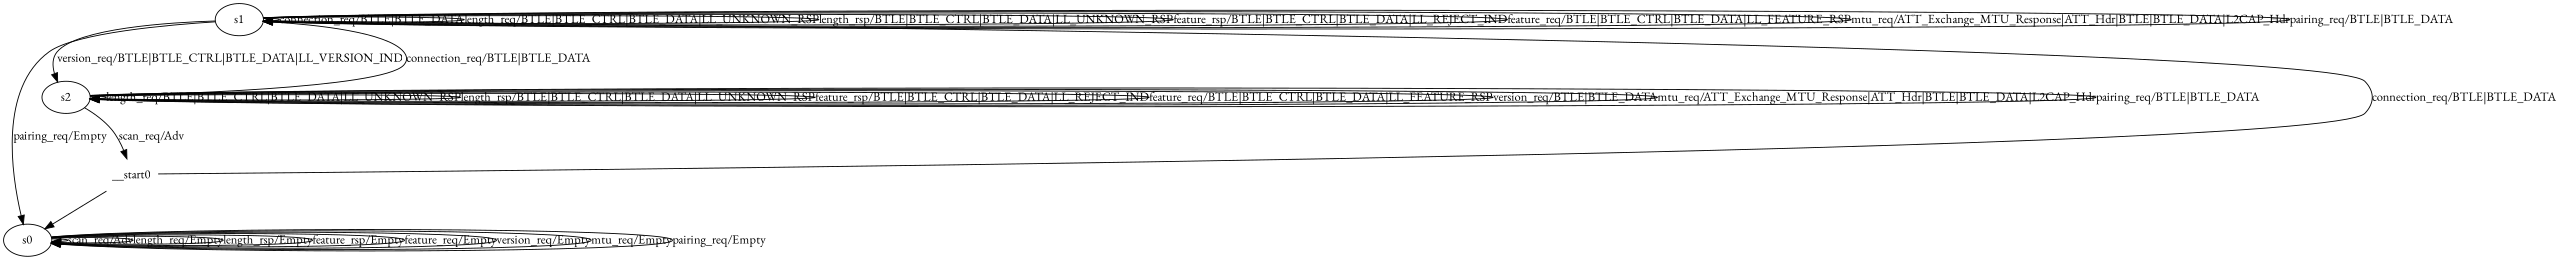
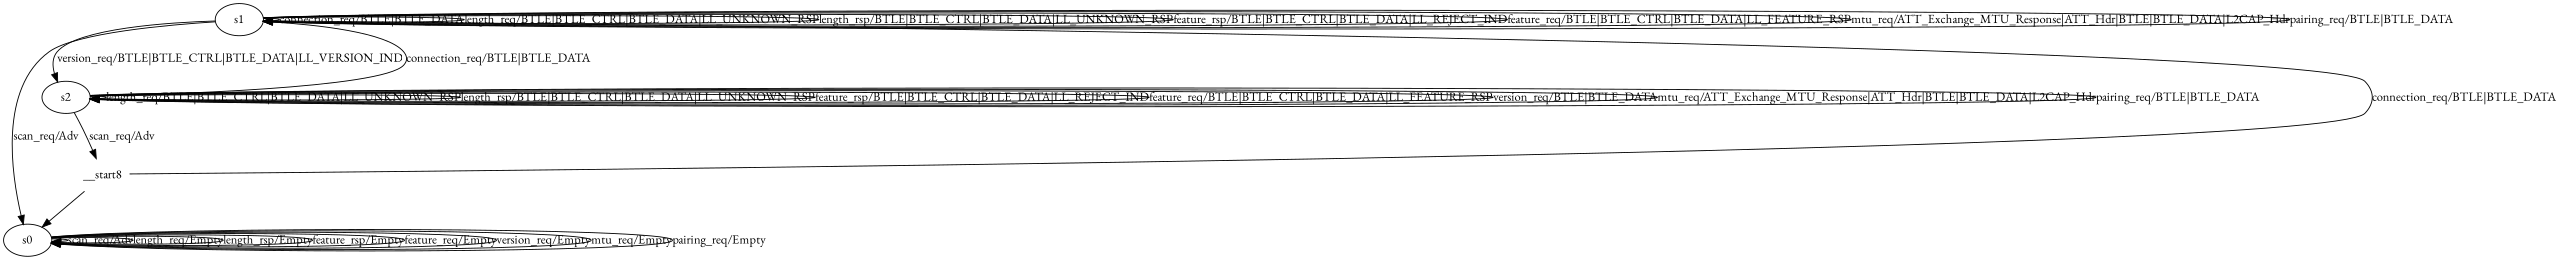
  digraph {
    fontname="EB Garamond"
    node [fontname="EB Garamond"]
    edge [fontname="EB Garamond"]
    n1 [label=s0]
    n2 [label=s1]
    n3 [label=s2]
-   __start0 [shape=none]
+   __start0 [shape=none label=__start8]
    n1 -> n1 [label="scan_req/Adv"]
    n1 -> n1 [label="length_req/Empty"]
    n1 -> n1 [label="length_rsp/Empty"]
    n1 -> n1 [label="feature_rsp/Empty"]
    n1 -> n1 [label="feature_req/Empty"]
    n1 -> n1 [label="version_req/Empty"]
    n1 -> n1 [label="mtu_req/Empty"]
    n1 -> n1 [label="pairing_req/Empty"]
-   n2 -> n1 [label="pairing_req/Empty"]
+   n2 -> n1 [label="scan_req/Adv"]
    n2 -> n2 [label="connection_req/BTLE|BTLE_DATA"]
    n2 -> n2 [label="length_req/BTLE|BTLE_CTRL|BTLE_DATA|LL_UNKNOWN_RSP"]
    n2 -> n2 [label="length_rsp/BTLE|BTLE_CTRL|BTLE_DATA|LL_UNKNOWN_RSP"]
    n2 -> n2 [label="feature_rsp/BTLE|BTLE_CTRL|BTLE_DATA|LL_REJECT_IND"]
    n2 -> n2 [label="feature_req/BTLE|BTLE_CTRL|BTLE_DATA|LL_FEATURE_RSP"]
    n2 -> n2 [label="mtu_req/ATT_Exchange_MTU_Response|ATT_Hdr|BTLE|BTLE_DATA|L2CAP_Hdr"]
    n2 -> n2 [label="pairing_req/BTLE|BTLE_DATA"]
    n2 -> n3 [label="version_req/BTLE|BTLE_CTRL|BTLE_DATA|LL_VERSION_IND"]
    n3 -> n2 [label="connection_req/BTLE|BTLE_DATA"]
    n3 -> n3 [label="length_req/BTLE|BTLE_CTRL|BTLE_DATA|LL_UNKNOWN_RSP"]
    n3 -> n3 [label="length_rsp/BTLE|BTLE_CTRL|BTLE_DATA|LL_UNKNOWN_RSP"]
    n3 -> n3 [label="feature_rsp/BTLE|BTLE_CTRL|BTLE_DATA|LL_REJECT_IND"]
    n3 -> n3 [label="feature_req/BTLE|BTLE_CTRL|BTLE_DATA|LL_FEATURE_RSP"]
    n3 -> n3 [label="version_req/BTLE|BTLE_DATA"]
    n3 -> n3 [label="mtu_req/ATT_Exchange_MTU_Response|ATT_Hdr|BTLE|BTLE_DATA|L2CAP_Hdr"]
    n3 -> n3 [label="pairing_req/BTLE|BTLE_DATA"]
    n3 -> __start0 [label="scan_req/Adv"]
    __start0 -> n1
    __start0 -> n2 [label="connection_req/BTLE|BTLE_DATA"]
  }
